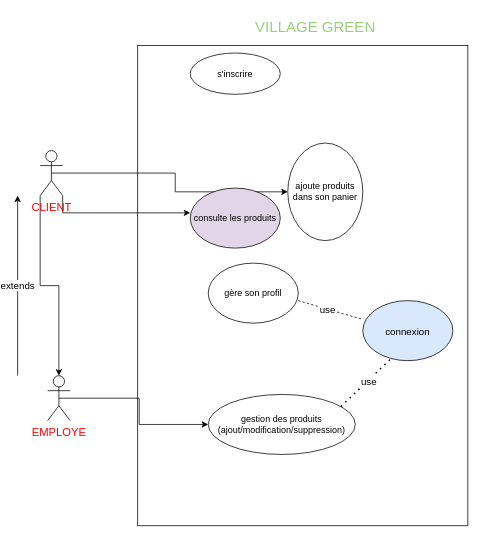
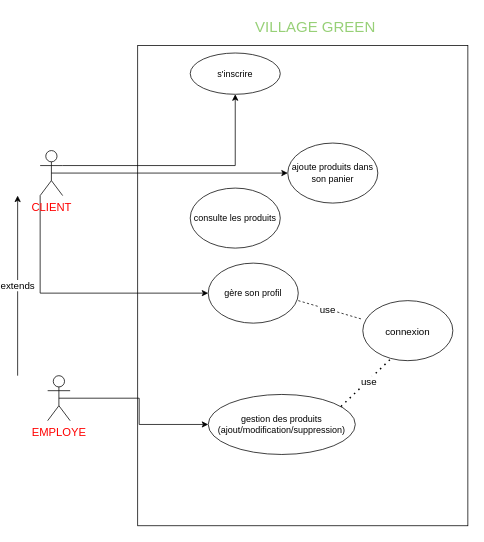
  <mxCell id="0" />
  <mxCell id="1" parent="0" />
  <mxCell id="2" value="" style="rounded=0;whiteSpace=wrap;html=1;direction=south;" vertex="1" parent="1"><mxGeometry x="180" y="60" width="440" height="640" as="geometry" /></mxCell>
- <mxCell id="4" style="edgeStyle=orthogonalEdgeStyle;rounded=0;orthogonalLoop=1;jettySize=auto;html=1;exitX=1;exitY=1;exitDx=0;exitDy=0;exitPerimeter=0;entryX=0;entryY=0.413;entryDx=0;entryDy=0;entryPerimeter=0;" edge="1" parent="1" source="7" target="10"><mxGeometry relative="1" as="geometry" /></mxCell>
+ <mxCell id="3" style="edgeStyle=orthogonalEdgeStyle;rounded=0;orthogonalLoop=1;jettySize=auto;html=1;exitX=1;exitY=0.333;exitDx=0;exitDy=0;exitPerimeter=0;" edge="1" parent="1" source="7" target="8"><mxGeometry relative="1" as="geometry" /></mxCell>
  <mxCell id="5" style="edgeStyle=orthogonalEdgeStyle;rounded=0;orthogonalLoop=1;jettySize=auto;html=1;exitX=0.5;exitY=0.5;exitDx=0;exitDy=0;exitPerimeter=0;entryX=0;entryY=0.5;entryDx=0;entryDy=0;" edge="1" parent="1" source="7" target="9"><mxGeometry relative="1" as="geometry" /></mxCell>
- <mxCell id="6" style="edgeStyle=orthogonalEdgeStyle;rounded=0;orthogonalLoop=1;jettySize=auto;html=1;exitX=0;exitY=1;exitDx=0;exitDy=0;exitPerimeter=0;" edge="1" parent="1" source="7" target="12"><mxGeometry relative="1" as="geometry" /></mxCell>
+ <mxCell id="6" style="edgeStyle=orthogonalEdgeStyle;rounded=0;orthogonalLoop=1;jettySize=auto;html=1;exitX=0;exitY=1;exitDx=0;exitDy=0;exitPerimeter=0;entryX=0;entryY=0.5;entryDx=0;entryDy=0;" edge="1" parent="1" source="7" target="15"><mxGeometry relative="1" as="geometry" /></mxCell>
  <mxCell id="7" value="&lt;font color=&quot;#ff0000&quot; style=&quot;font-size: 15px&quot;&gt;CLIENT&lt;/font&gt;" style="shape=umlActor;verticalLabelPosition=bottom;verticalAlign=top;html=1;outlineConnect=0;" vertex="1" parent="1"><mxGeometry x="50" y="200" width="30" height="60" as="geometry" /></mxCell>
  <mxCell id="8" value="s'inscrire" style="ellipse;whiteSpace=wrap;html=1;" vertex="1" parent="1"><mxGeometry x="250" y="70" width="120" height="55" as="geometry" /></mxCell>
- <mxCell id="9" value="ajoute produits dans son panier" style="ellipse;whiteSpace=wrap;html=1;" vertex="1" parent="1"><mxGeometry x="380" y="190" width="100" height="130" as="geometry" /></mxCell>
- <mxCell id="10" value="consulte les produits" style="ellipse;whiteSpace=wrap;html=1;fillColor=#e1d5e7;" vertex="1" parent="1"><mxGeometry x="250" y="250" width="120" height="80" as="geometry" /></mxCell>
+ <mxCell id="9" value="ajoute produits dans son panier" style="ellipse;whiteSpace=wrap;html=1;" vertex="1" parent="1"><mxGeometry x="380" y="190" width="120" height="80" as="geometry" /></mxCell>
+ <mxCell id="10" value="consulte les produits" style="ellipse;whiteSpace=wrap;html=1;" vertex="1" parent="1"><mxGeometry x="250" y="250" width="120" height="80" as="geometry" /></mxCell>
  <mxCell id="11" style="edgeStyle=orthogonalEdgeStyle;rounded=0;orthogonalLoop=1;jettySize=auto;html=1;exitX=0.5;exitY=0.5;exitDx=0;exitDy=0;exitPerimeter=0;entryX=0;entryY=0.5;entryDx=0;entryDy=0;" edge="1" parent="1" source="12" target="14"><mxGeometry relative="1" as="geometry" /></mxCell>
  <mxCell id="12" value="&lt;font style=&quot;font-size: 15px&quot; color=&quot;#ff0000&quot;&gt;EMPLOYE&lt;/font&gt;" style="shape=umlActor;verticalLabelPosition=bottom;verticalAlign=top;html=1;outlineConnect=0;" vertex="1" parent="1"><mxGeometry x="60" y="500" width="30" height="60" as="geometry" /></mxCell>
  <mxCell id="13" value="&lt;font style=&quot;font-size: 20px&quot; color=&quot;#97d077&quot;&gt;VILLAGE GREEN&lt;/font&gt;" style="text;html=1;strokeColor=none;fillColor=none;align=center;verticalAlign=middle;whiteSpace=wrap;rounded=0;" vertex="1" parent="1"><mxGeometry x="334" y="20" width="166" height="30" as="geometry" /></mxCell>
  <mxCell id="14" value="gestion des produits (ajout/modification/suppression)" style="ellipse;whiteSpace=wrap;html=1;" vertex="1" parent="1"><mxGeometry x="274" y="525" width="196" height="80" as="geometry" /></mxCell>
  <mxCell id="15" value="gère son profil" style="ellipse;whiteSpace=wrap;html=1;" vertex="1" parent="1"><mxGeometry x="274" y="350" width="120" height="80" as="geometry" /></mxCell>
- <mxCell id="16" value="&lt;font color=&quot;#000000&quot;&gt;&lt;span style=&quot;font-size: 13px&quot;&gt;connexion&lt;/span&gt;&lt;/font&gt;" style="ellipse;whiteSpace=wrap;html=1;fontSize=15;fontColor=#FF0000;fillColor=#dae8fc;" vertex="1" parent="1"><mxGeometry x="480" y="400" width="120" height="80" as="geometry" /></mxCell>
+ <mxCell id="16" value="&lt;font color=&quot;#000000&quot;&gt;&lt;span style=&quot;font-size: 13px&quot;&gt;connexion&lt;/span&gt;&lt;/font&gt;" style="ellipse;whiteSpace=wrap;html=1;fontSize=15;fontColor=#FF0000;" vertex="1" parent="1"><mxGeometry x="480" y="400" width="120" height="80" as="geometry" /></mxCell>
  <mxCell id="17" value="" style="endArrow=none;dashed=1;html=1;rounded=0;fontSize=13;fontColor=#000000;entryX=0;entryY=0.313;entryDx=0;entryDy=0;entryPerimeter=0;" edge="1" parent="1" target="16"><mxGeometry width="50" height="50" relative="1" as="geometry"><mxPoint x="394" y="400" as="sourcePoint" /><mxPoint x="444" y="350" as="targetPoint" /></mxGeometry></mxCell>
  <mxCell id="18" value="use" style="edgeLabel;html=1;align=center;verticalAlign=middle;resizable=0;points=[];fontSize=13;fontColor=#000000;" vertex="1" connectable="0" parent="17"><mxGeometry x="-0.117" relative="1" as="geometry"><mxPoint as="offset" /></mxGeometry></mxCell>
  <mxCell id="19" value="" style="endArrow=none;dashed=1;html=1;dashPattern=1 3;strokeWidth=2;rounded=0;fontSize=13;fontColor=#000000;exitX=0.903;exitY=0.2;exitDx=0;exitDy=0;exitPerimeter=0;" edge="1" parent="1" source="14"><mxGeometry width="50" height="50" relative="1" as="geometry"><mxPoint x="470" y="525" as="sourcePoint" /><mxPoint x="520" y="475" as="targetPoint" /></mxGeometry></mxCell>
  <mxCell id="20" value="use" style="edgeLabel;html=1;align=center;verticalAlign=middle;resizable=0;points=[];fontSize=13;fontColor=#000000;" vertex="1" connectable="0" parent="19"><mxGeometry x="0.037" relative="1" as="geometry"><mxPoint y="1" as="offset" /></mxGeometry></mxCell>
  <mxCell id="21" value="" style="endArrow=classic;html=1;rounded=0;fontSize=13;fontColor=#000000;" edge="1" parent="1"><mxGeometry width="50" height="50" relative="1" as="geometry"><mxPoint x="20" y="500" as="sourcePoint" /><mxPoint x="20" y="260" as="targetPoint" /></mxGeometry></mxCell>
  <mxCell id="22" value="extends" style="edgeLabel;html=1;align=center;verticalAlign=middle;resizable=0;points=[];fontSize=13;fontColor=#000000;" vertex="1" connectable="0" parent="21"><mxGeometry x="0.008" y="1" relative="1" as="geometry"><mxPoint as="offset" /></mxGeometry></mxCell>
